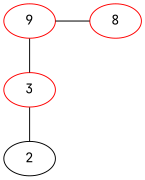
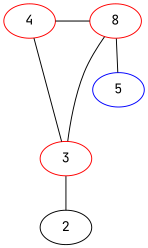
  graph {
    fontname="JetBrains Mono"
    node [color=red fontname="JetBrains Mono"]
    edge [fontname="JetBrains Mono"]
-   4 [label=9]
+   4
    n2 [label=8]
    3
+   5 [color=blue]
    2 [color=""]
    subgraph sub_1 {
      rank=min
      4
      n2
    }
    4 -- n2 [minlen=2]
    4 -- 3
+   n2 -- 3
+   n2 -- 5
    3 -- 2
+   5 -- 3 [style=invis]
  }
